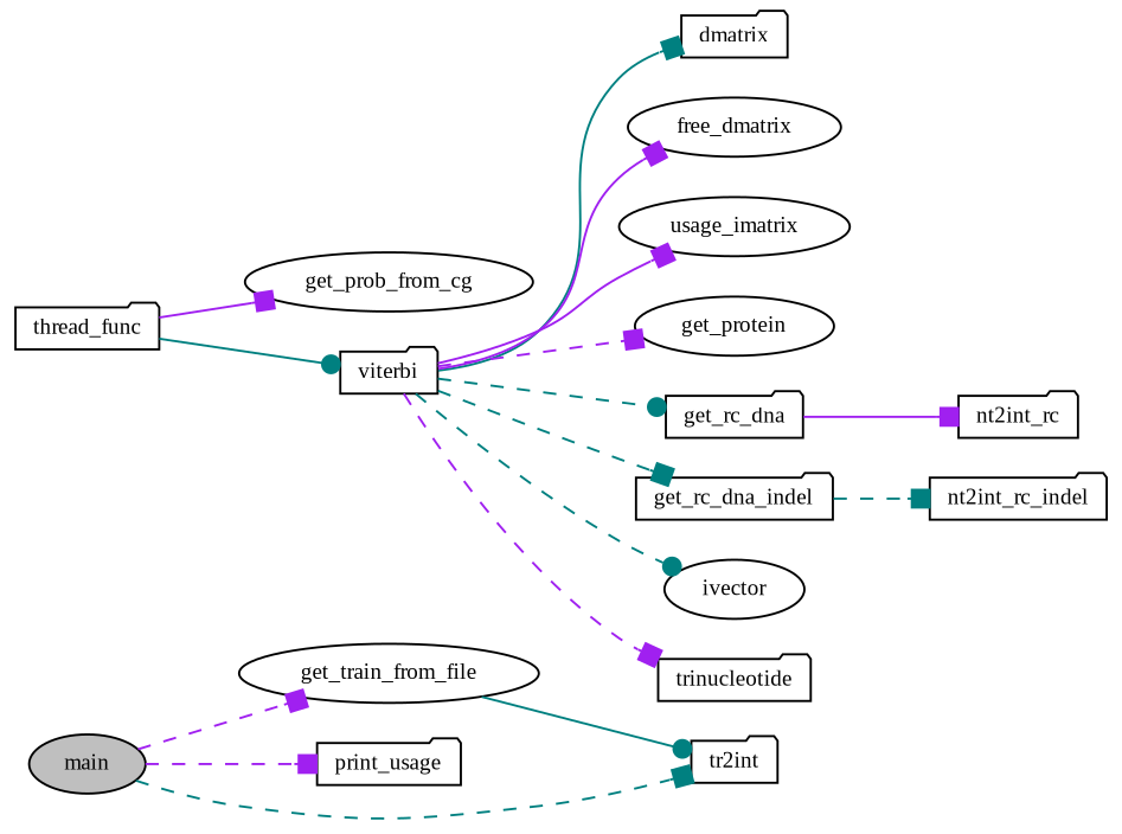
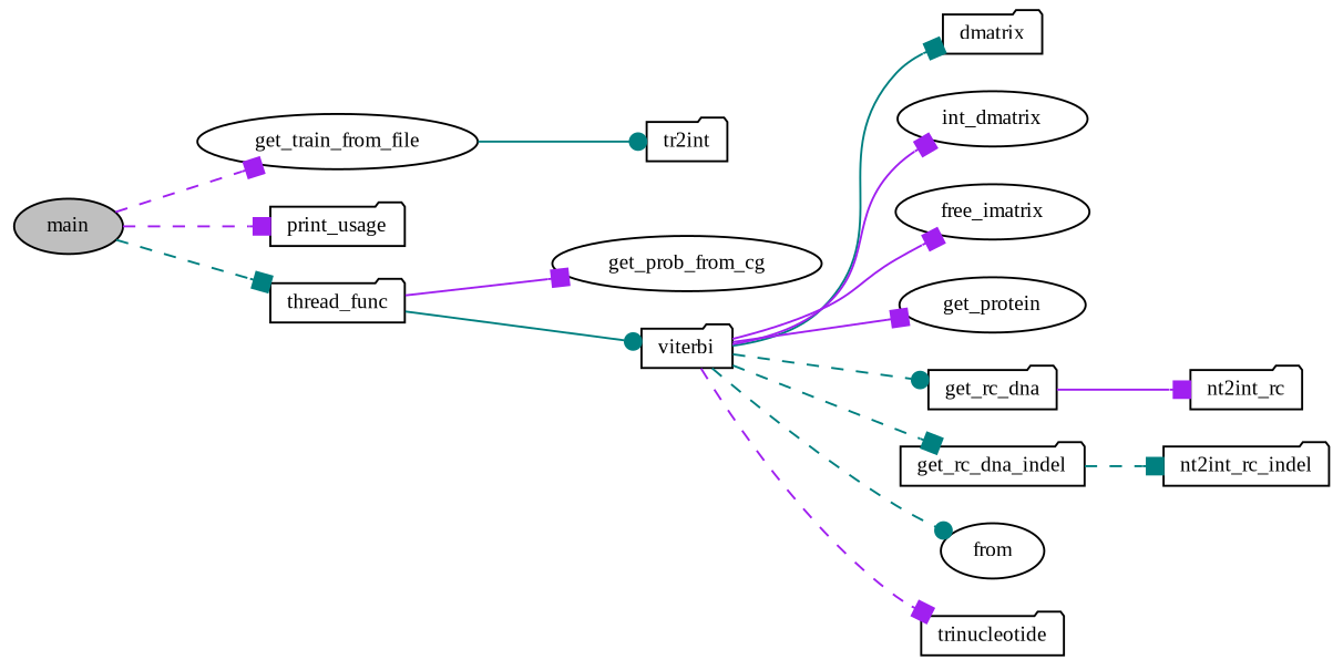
  digraph {
    fontname="Liberation Serif"
    rankdir=LR
    node [color=black fillcolor=white fontname="Liberation Serif" fontsize=10 shape=folder style=filled]
    edge [arrowhead=box color=purple fontname="Liberation Serif" fontsize=10 labelfontname=Helvetica labelfontsize=10 style=dashed]
    n1 [fillcolor=grey75 fontcolor=black height=0.2 label=main shape=ellipse width=0.4]
    n2 [height=0.2 label=get_train_from_file shape=ellipse width=0.4]
    n3 [height=0.2 label=print_usage width=0.4]
    n4 [height=0.2 label=thread_func width=0.4]
    n5 [height=0.2 label=tr2int width=0.4]
    n6 [height=0.2 label=get_prob_from_cg shape=ellipse width=0.4]
    n7 [height=0.2 label=viterbi width=0.4]
    n8 [height=0.2 label=dmatrix width=0.4]
-   n9 [height=0.2 label=free_dmatrix shape=ellipse width=0.4]
-   n10 [height=0.2 label=usage_imatrix shape=ellipse width=0.4]
+   n9 [height=0.2 label=int_dmatrix shape=ellipse width=0.4]
+   n10 [height=0.2 label=free_imatrix shape=ellipse width=0.4]
    n11 [height=0.2 label=get_protein shape=ellipse width=0.4]
    n12 [height=0.2 label=get_rc_dna width=0.4]
    n13 [height=0.2 label=get_rc_dna_indel width=0.4]
-   n14 [height=0.2 label=ivector shape=ellipse width=0.4]
+   n14 [height=0.2 label=from shape=ellipse width=0.4]
    n15 [height=0.2 label=trinucleotide width=0.4]
    n16 [height=0.2 label=nt2int_rc width=0.4]
    n17 [height=0.2 label=nt2int_rc_indel width=0.4]
    n1 -> n2
    n1 -> n3
-   n1 -> n5 [color=teal]
+   n1 -> n4 [color=teal]
    n2 -> n5 [arrowhead=dot color=teal style=solid]
    n4 -> n6 [style=solid]
    n4 -> n7 [arrowhead=dot color=teal style=solid]
    n7 -> n8 [color=teal style=solid]
    n7 -> n9 [style=solid]
    n7 -> n10 [style=solid]
-   n7 -> n11
+   n7 -> n11 [style=solid]
    n7 -> n12 [arrowhead=dot color=teal]
    n7 -> n13 [color=teal]
    n7 -> n14 [arrowhead=dot color=teal]
    n7 -> n15
    n12 -> n16 [style=solid]
    n13 -> n17 [color=teal]
  }
